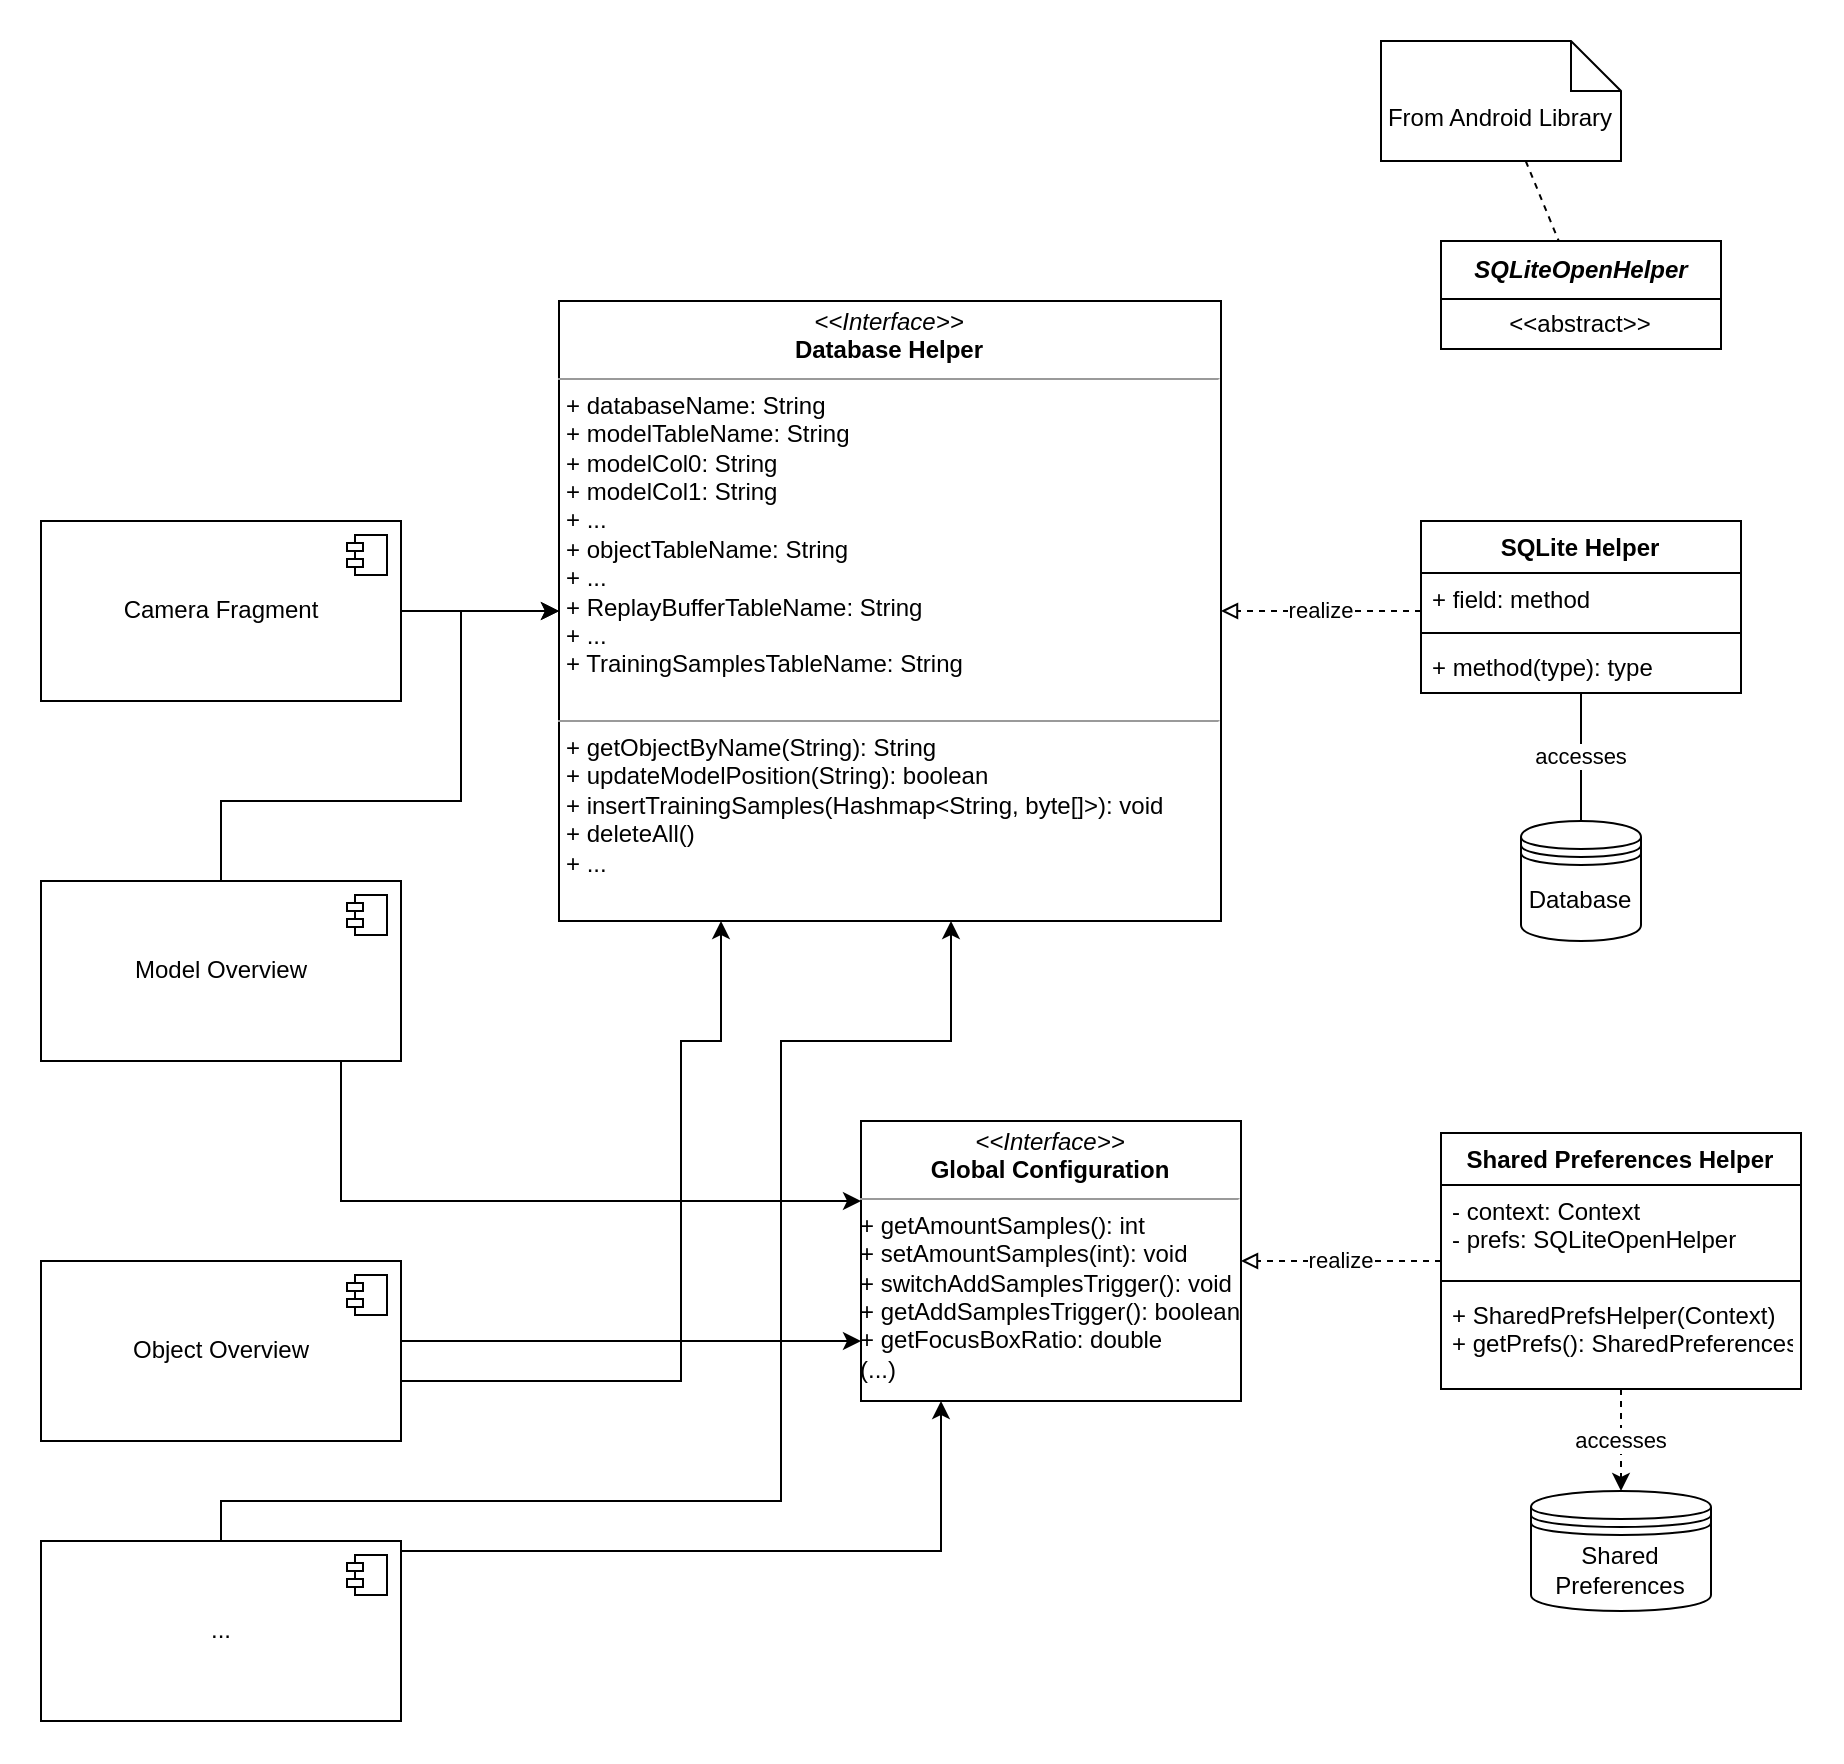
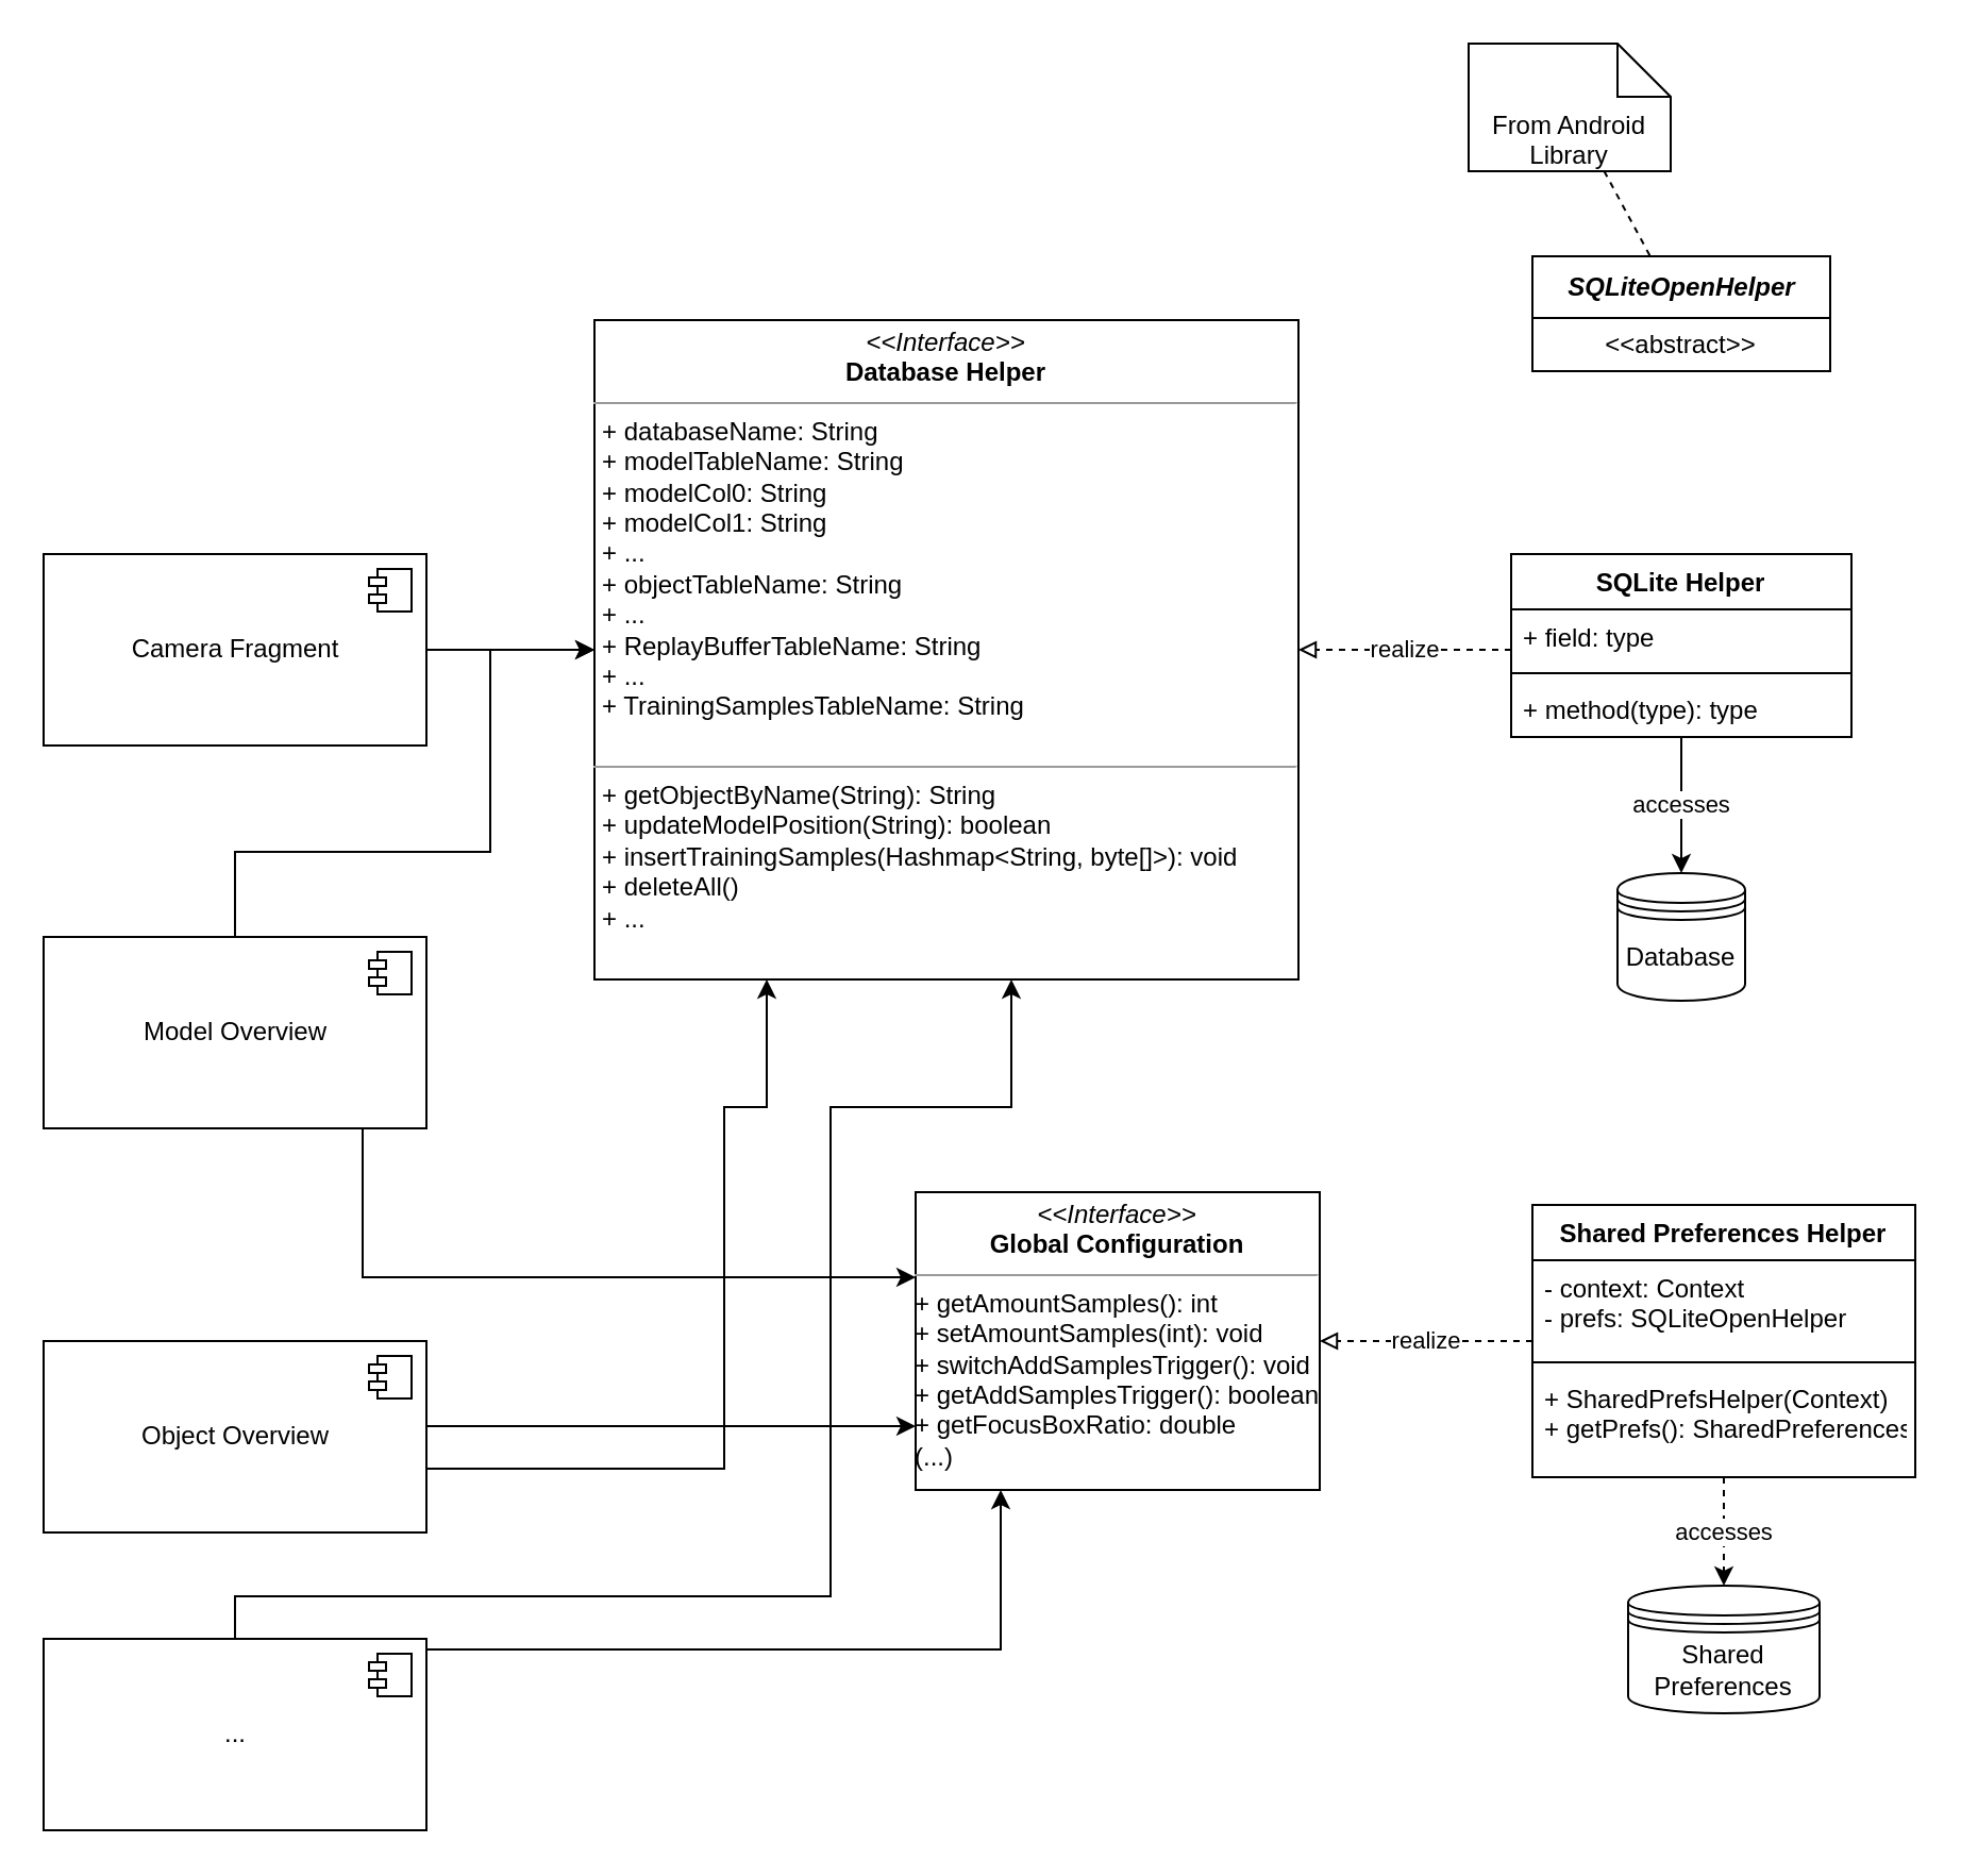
  <mxCell id="0" />
  <mxCell id="1" parent="0" />
  <mxCell id="2" value="&lt;p style=&quot;margin: 0px ; margin-top: 4px ; text-align: center&quot;&gt;&lt;i&gt;&amp;lt;&amp;lt;Interface&amp;gt;&amp;gt;&lt;/i&gt;&lt;br&gt;&lt;b&gt;Global Configuration&lt;/b&gt;&lt;/p&gt;&lt;hr size=&quot;1&quot;&gt;&lt;div&gt;+ getAmountSamples(): int&lt;br&gt;&lt;/div&gt;&lt;div&gt;+ setAmountSamples(int): void&lt;/div&gt;&lt;div&gt;+ switchAddSamplesTrigger(): void&lt;/div&gt;&lt;div&gt;+ getAddSamplesTrigger(): boolean&lt;/div&gt;&lt;div&gt;+ getFocusBoxRatio: double&lt;/div&gt;&lt;div&gt;(...)&lt;br&gt;&lt;/div&gt;" style="verticalAlign=top;align=left;overflow=fill;fontSize=12;fontFamily=Helvetica;html=1;" vertex="1" parent="1"><mxGeometry x="430" y="560" width="190" height="140" as="geometry" /></mxCell>
  <mxCell id="3" value="&lt;p style=&quot;margin: 0px ; margin-top: 4px ; text-align: center&quot;&gt;&lt;i&gt;&amp;lt;&amp;lt;Interface&amp;gt;&amp;gt;&lt;/i&gt;&lt;br&gt;&lt;b&gt;Database Helper&lt;/b&gt;&lt;br&gt;&lt;/p&gt;&lt;hr size=&quot;1&quot;&gt;&lt;p style=&quot;margin: 0px ; margin-left: 4px&quot;&gt;+ databaseName: String&lt;br&gt;+ modelTableName: String&lt;/p&gt;&lt;p style=&quot;margin: 0px ; margin-left: 4px&quot;&gt;+ modelCol0: String&lt;/p&gt;&lt;p style=&quot;margin: 0px ; margin-left: 4px&quot;&gt;+ modelCol1: String&lt;/p&gt;&lt;p style=&quot;margin: 0px ; margin-left: 4px&quot;&gt;+ ...&lt;/p&gt;&lt;p style=&quot;margin: 0px ; margin-left: 4px&quot;&gt;+ objectTableName: String&lt;/p&gt;&lt;p style=&quot;margin: 0px ; margin-left: 4px&quot;&gt;+ ...&lt;/p&gt;&lt;p style=&quot;margin: 0px ; margin-left: 4px&quot;&gt;+ ReplayBufferTableName: String&lt;/p&gt;&lt;p style=&quot;margin: 0px ; margin-left: 4px&quot;&gt;+ ...&lt;/p&gt;&lt;p style=&quot;margin: 0px ; margin-left: 4px&quot;&gt;+ TrainingSamplesTableName: String&lt;br&gt;&lt;/p&gt;&lt;p style=&quot;margin: 0px ; margin-left: 4px&quot;&gt;&lt;br&gt;&lt;/p&gt;&lt;hr size=&quot;1&quot;&gt;&lt;p style=&quot;margin: 0px ; margin-left: 4px&quot;&gt;+ getObjectByName(String): String&lt;br&gt;+ updateModelPosition(String): boolean&lt;/p&gt;&lt;p style=&quot;margin: 0px ; margin-left: 4px&quot;&gt;+ insertTrainingSamples(Hashmap&amp;lt;String, byte[]&amp;gt;): void&lt;/p&gt;&lt;p style=&quot;margin: 0px ; margin-left: 4px&quot;&gt;+ deleteAll()&lt;/p&gt;&lt;p style=&quot;margin: 0px ; margin-left: 4px&quot;&gt;+ ...&lt;br&gt;&lt;/p&gt;" style="verticalAlign=top;align=left;overflow=fill;fontSize=12;fontFamily=Helvetica;html=1;" vertex="1" parent="1"><mxGeometry x="279" y="150" width="331" height="310" as="geometry" /></mxCell>
- <mxCell id="4" value="accesses" style="edgeStyle=orthogonalEdgeStyle;rounded=0;orthogonalLoop=1;jettySize=auto;html=1;endArrow=none;endFill=1;" edge="1" parent="1" source="6" target="16"><mxGeometry relative="1" as="geometry" /></mxCell>
+ <mxCell id="4" value="accesses" style="edgeStyle=orthogonalEdgeStyle;rounded=0;orthogonalLoop=1;jettySize=auto;html=1;endArrow=classic;endFill=1;" edge="1" parent="1" source="6" target="16"><mxGeometry relative="1" as="geometry" /></mxCell>
  <mxCell id="5" value="realize" style="edgeStyle=orthogonalEdgeStyle;rounded=0;orthogonalLoop=1;jettySize=auto;html=1;dashed=1;endArrow=block;endFill=0;" edge="1" parent="1" source="6" target="3"><mxGeometry relative="1" as="geometry"><Array as="points"><mxPoint x="700" y="305" /><mxPoint x="700" y="305" /></Array></mxGeometry></mxCell>
  <mxCell id="6" value="SQLite Helper" style="swimlane;fontStyle=1;align=center;verticalAlign=top;childLayout=stackLayout;horizontal=1;startSize=26;horizontalStack=0;resizeParent=1;resizeParentMax=0;resizeLast=0;collapsible=1;marginBottom=0;" vertex="1" parent="1"><mxGeometry x="710" y="260" width="160" height="86" as="geometry" /></mxCell>
- <mxCell id="7" value="+ field: method" style="text;strokeColor=none;fillColor=none;align=left;verticalAlign=top;spacingLeft=4;spacingRight=4;overflow=hidden;rotatable=0;points=[[0,0.5],[1,0.5]];portConstraint=eastwest;" vertex="1" parent="6"><mxGeometry y="26" width="160" height="26" as="geometry" /></mxCell>
+ <mxCell id="7" value="+ field: type" style="text;strokeColor=none;fillColor=none;align=left;verticalAlign=top;spacingLeft=4;spacingRight=4;overflow=hidden;rotatable=0;points=[[0,0.5],[1,0.5]];portConstraint=eastwest;" vertex="1" parent="6"><mxGeometry y="26" width="160" height="26" as="geometry" /></mxCell>
  <mxCell id="8" value="" style="line;strokeWidth=1;fillColor=none;align=left;verticalAlign=middle;spacingTop=-1;spacingLeft=3;spacingRight=3;rotatable=0;labelPosition=right;points=[];portConstraint=eastwest;" vertex="1" parent="6"><mxGeometry y="52" width="160" height="8" as="geometry" /></mxCell>
  <mxCell id="9" value="+ method(type): type" style="text;strokeColor=none;fillColor=none;align=left;verticalAlign=top;spacingLeft=4;spacingRight=4;overflow=hidden;rotatable=0;points=[[0,0.5],[1,0.5]];portConstraint=eastwest;" vertex="1" parent="6"><mxGeometry y="60" width="160" height="26" as="geometry" /></mxCell>
  <mxCell id="10" value="accesses" style="edgeStyle=orthogonalEdgeStyle;rounded=0;orthogonalLoop=1;jettySize=auto;html=1;endArrow=classic;endFill=1;dashed=1;" edge="1" parent="1" source="12" target="32"><mxGeometry relative="1" as="geometry" /></mxCell>
  <mxCell id="11" value="realize" style="edgeStyle=orthogonalEdgeStyle;rounded=0;orthogonalLoop=1;jettySize=auto;html=1;dashed=1;endArrow=block;endFill=0;" edge="1" parent="1" source="12" target="2"><mxGeometry relative="1" as="geometry" /></mxCell>
  <mxCell id="12" value="Shared Preferences Helper" style="swimlane;fontStyle=1;align=center;verticalAlign=top;childLayout=stackLayout;horizontal=1;startSize=26;horizontalStack=0;resizeParent=1;resizeParentMax=0;resizeLast=0;collapsible=1;marginBottom=0;" vertex="1" parent="1"><mxGeometry x="720" y="566" width="180" height="128" as="geometry" /></mxCell>
  <mxCell id="13" value="- context: Context&#10;- prefs: SQLiteOpenHelper&#10;" style="text;strokeColor=none;fillColor=none;align=left;verticalAlign=top;spacingLeft=4;spacingRight=4;overflow=hidden;rotatable=0;points=[[0,0.5],[1,0.5]];portConstraint=eastwest;" vertex="1" parent="12"><mxGeometry y="26" width="180" height="44" as="geometry" /></mxCell>
  <mxCell id="14" value="" style="line;strokeWidth=1;fillColor=none;align=left;verticalAlign=middle;spacingTop=-1;spacingLeft=3;spacingRight=3;rotatable=0;labelPosition=right;points=[];portConstraint=eastwest;" vertex="1" parent="12"><mxGeometry y="70" width="180" height="8" as="geometry" /></mxCell>
  <mxCell id="15" value="+ SharedPrefsHelper(Context)&#10;+ getPrefs(): SharedPreferences" style="text;strokeColor=none;fillColor=none;align=left;verticalAlign=top;spacingLeft=4;spacingRight=4;overflow=hidden;rotatable=0;points=[[0,0.5],[1,0.5]];portConstraint=eastwest;" vertex="1" parent="12"><mxGeometry y="78" width="180" height="50" as="geometry" /></mxCell>
  <mxCell id="16" value="Database" style="shape=datastore;whiteSpace=wrap;html=1;" vertex="1" parent="1"><mxGeometry x="760" y="410" width="60" height="60" as="geometry" /></mxCell>
  <mxCell id="17" style="edgeStyle=orthogonalEdgeStyle;rounded=0;orthogonalLoop=1;jettySize=auto;html=1;endArrow=classic;endFill=1;" edge="1" parent="1" source="18" target="3"><mxGeometry relative="1" as="geometry" /></mxCell>
  <mxCell id="18" value="Camera Fragment" style="html=1;dropTarget=0;" vertex="1" parent="1"><mxGeometry x="20" y="260" width="180" height="90" as="geometry" /></mxCell>
  <mxCell id="19" value="" style="shape=module;jettyWidth=8;jettyHeight=4;" vertex="1" parent="18"><mxGeometry x="1" width="20" height="20" relative="1" as="geometry"><mxPoint x="-27" y="7" as="offset" /></mxGeometry></mxCell>
  <mxCell id="20" style="edgeStyle=orthogonalEdgeStyle;rounded=0;orthogonalLoop=1;jettySize=auto;html=1;endArrow=classic;endFill=1;" edge="1" parent="1" source="22" target="3"><mxGeometry relative="1" as="geometry"><mxPoint x="340" y="500" as="targetPoint" /><Array as="points"><mxPoint x="110" y="400" /><mxPoint x="230" y="400" /><mxPoint x="230" y="305" /></Array></mxGeometry></mxCell>
  <mxCell id="21" style="edgeStyle=orthogonalEdgeStyle;rounded=0;orthogonalLoop=1;jettySize=auto;html=1;endArrow=classic;endFill=1;" edge="1" parent="1" source="22" target="2"><mxGeometry relative="1" as="geometry"><Array as="points"><mxPoint x="170" y="600" /></Array></mxGeometry></mxCell>
  <mxCell id="22" value="Model Overview" style="html=1;dropTarget=0;" vertex="1" parent="1"><mxGeometry x="20" y="440" width="180" height="90" as="geometry" /></mxCell>
  <mxCell id="23" value="" style="shape=module;jettyWidth=8;jettyHeight=4;" vertex="1" parent="22"><mxGeometry x="1" width="20" height="20" relative="1" as="geometry"><mxPoint x="-27" y="7" as="offset" /></mxGeometry></mxCell>
  <mxCell id="24" style="edgeStyle=orthogonalEdgeStyle;rounded=0;orthogonalLoop=1;jettySize=auto;html=1;endArrow=classic;endFill=1;" edge="1" parent="1" source="26" target="3"><mxGeometry relative="1" as="geometry"><Array as="points"><mxPoint x="340" y="690" /><mxPoint x="340" y="520" /><mxPoint x="360" y="520" /></Array></mxGeometry></mxCell>
  <mxCell id="25" style="edgeStyle=orthogonalEdgeStyle;rounded=0;orthogonalLoop=1;jettySize=auto;html=1;endArrow=classic;endFill=1;" edge="1" parent="1" source="26" target="2"><mxGeometry relative="1" as="geometry"><Array as="points"><mxPoint x="270" y="670" /><mxPoint x="270" y="670" /></Array></mxGeometry></mxCell>
  <mxCell id="26" value="Object Overview" style="html=1;dropTarget=0;" vertex="1" parent="1"><mxGeometry x="20" y="630" width="180" height="90" as="geometry" /></mxCell>
  <mxCell id="27" value="" style="shape=module;jettyWidth=8;jettyHeight=4;" vertex="1" parent="26"><mxGeometry x="1" width="20" height="20" relative="1" as="geometry"><mxPoint x="-27" y="7" as="offset" /></mxGeometry></mxCell>
  <mxCell id="28" style="edgeStyle=orthogonalEdgeStyle;rounded=0;orthogonalLoop=1;jettySize=auto;html=1;endArrow=classic;endFill=1;" edge="1" parent="1" source="30" target="3"><mxGeometry relative="1" as="geometry"><Array as="points"><mxPoint x="110" y="750" /><mxPoint x="390" y="750" /><mxPoint x="390" y="520" /><mxPoint x="475" y="520" /></Array></mxGeometry></mxCell>
  <mxCell id="29" style="edgeStyle=orthogonalEdgeStyle;rounded=0;orthogonalLoop=1;jettySize=auto;html=1;endArrow=classic;endFill=1;" edge="1" parent="1" source="30" target="2"><mxGeometry relative="1" as="geometry"><Array as="points"><mxPoint x="470" y="775" /></Array></mxGeometry></mxCell>
  <mxCell id="30" value="..." style="html=1;dropTarget=0;" vertex="1" parent="1"><mxGeometry x="20" y="770" width="180" height="90" as="geometry" /></mxCell>
  <mxCell id="31" value="" style="shape=module;jettyWidth=8;jettyHeight=4;" vertex="1" parent="30"><mxGeometry x="1" width="20" height="20" relative="1" as="geometry"><mxPoint x="-27" y="7" as="offset" /></mxGeometry></mxCell>
  <mxCell id="32" value="Shared Preferences" style="shape=datastore;whiteSpace=wrap;html=1;" vertex="1" parent="1"><mxGeometry x="765" y="745" width="90" height="60" as="geometry" /></mxCell>
  <mxCell id="33" value="&lt;i&gt;SQLiteOpenHelper&lt;/i&gt;" style="swimlane;fontStyle=1;align=center;verticalAlign=middle;childLayout=stackLayout;horizontal=1;startSize=29;horizontalStack=0;resizeParent=1;resizeParentMax=0;resizeLast=0;collapsible=0;marginBottom=0;html=1;" vertex="1" parent="1"><mxGeometry x="720" y="120" width="140" height="54" as="geometry" /></mxCell>
  <mxCell id="34" value="&amp;lt;&amp;lt;abstract&amp;gt;&amp;gt;" style="text;html=1;strokeColor=none;fillColor=none;align=center;verticalAlign=middle;spacingLeft=4;spacingRight=4;overflow=hidden;rotatable=0;points=[[0,0.5],[1,0.5]];portConstraint=eastwest;" vertex="1" parent="33"><mxGeometry y="29" width="140" height="25" as="geometry" /></mxCell>
  <mxCell id="35" style="rounded=0;orthogonalLoop=1;jettySize=auto;html=1;dashed=1;endArrow=none;endFill=0;" edge="1" parent="1" source="36" target="33"><mxGeometry relative="1" as="geometry" /></mxCell>
- <mxCell id="36" value="From Android Library" style="shape=note2;boundedLbl=1;whiteSpace=wrap;html=1;size=25;verticalAlign=top;align=center;" vertex="1" parent="1"><mxGeometry x="690" y="20" width="120" height="60" as="geometry" /></mxCell>
+ <mxCell id="36" value="From Android Library" style="shape=note2;boundedLbl=1;whiteSpace=wrap;html=1;size=25;verticalAlign=top;align=center;" vertex="1" parent="1"><mxGeometry x="690" y="20" width="95" height="60" as="geometry" /></mxCell>
